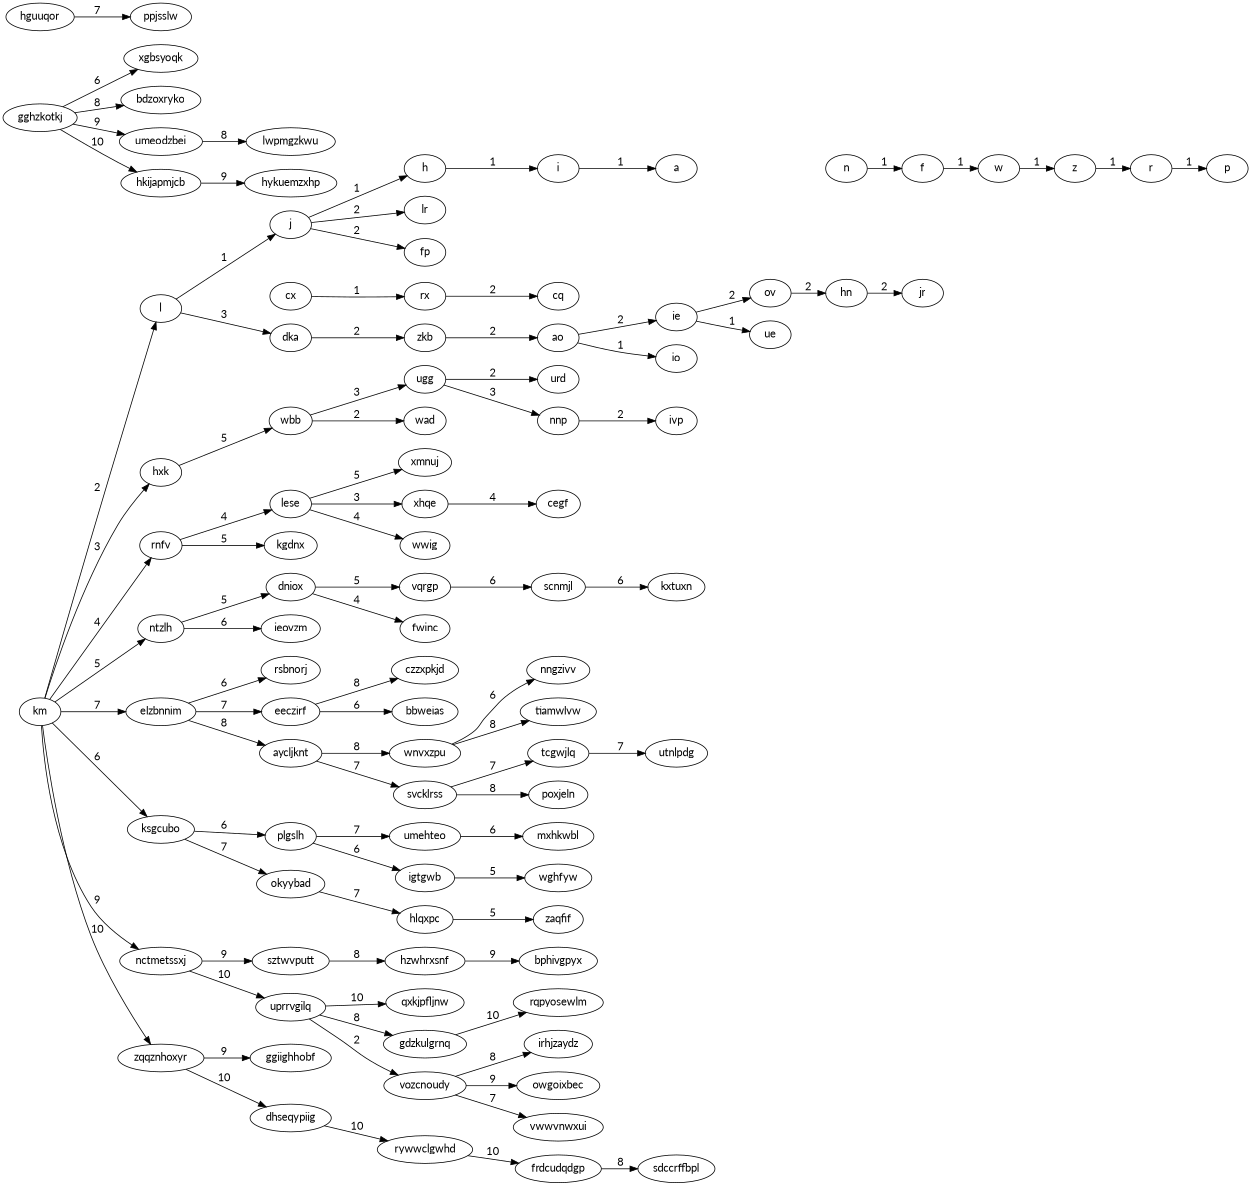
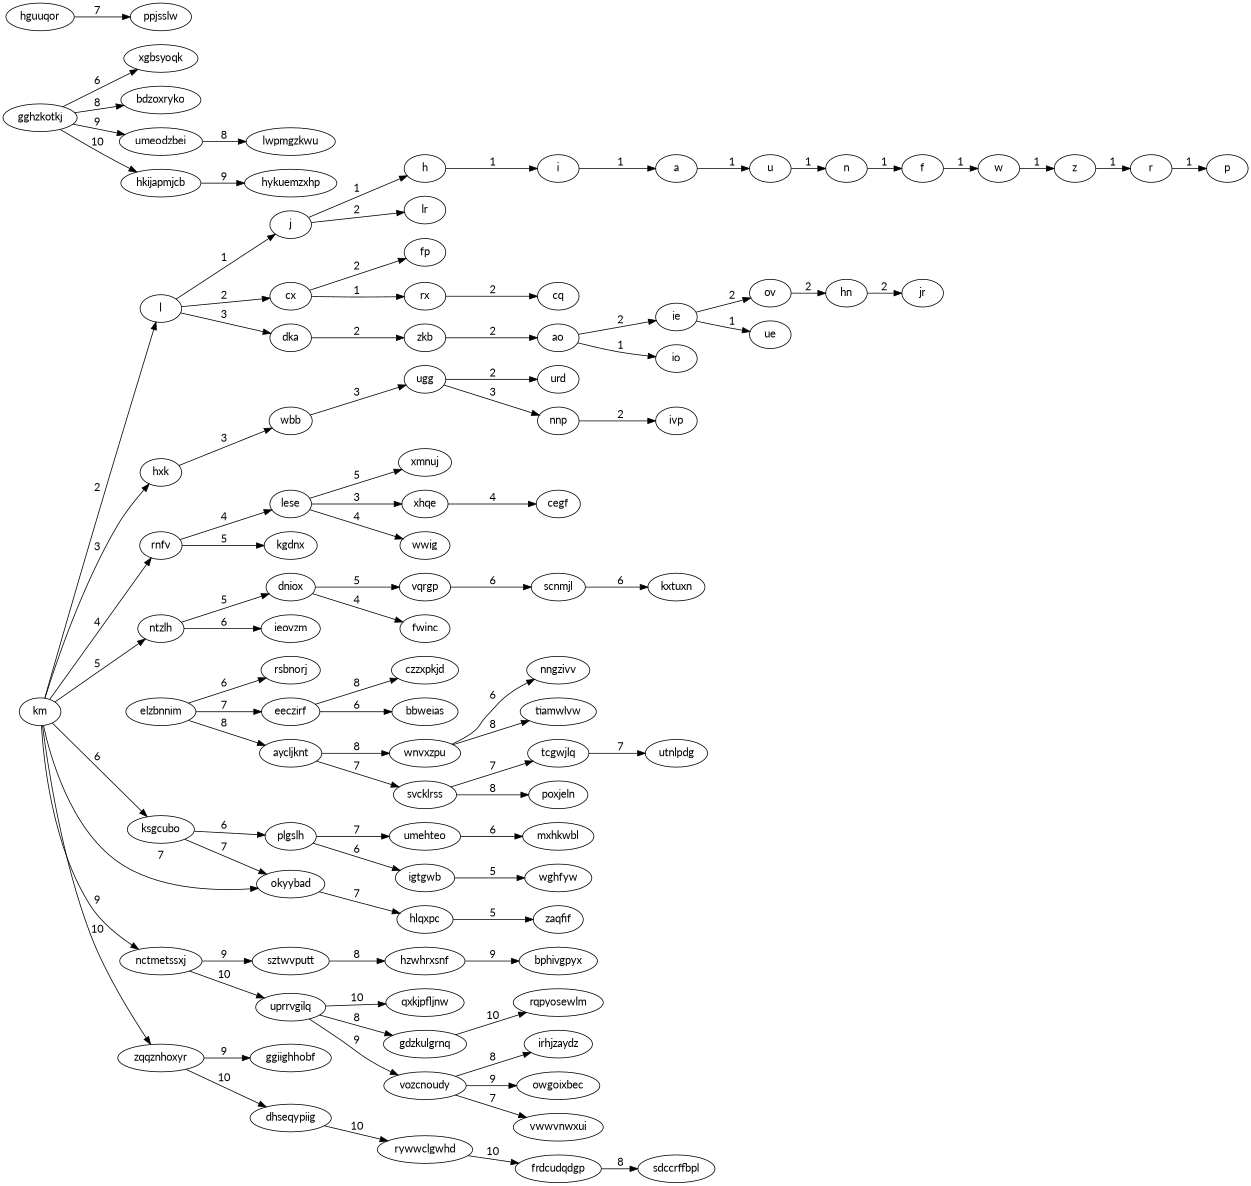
  digraph {
    fontname=Lato
    rankdir=LR
    node [fontname=Lato]
    edge [fontname=Lato]
    km
    l
    hxk
    rnfv
    ntzlh
    ksgcubo
    elzbnnim
    nctmetssxj
    zqqznhoxyr
    j
    cx
    dka
    wbb
    lese
    kgdnx
    dniox
    ieovzm
    plgslh
    okyybad
    rsbnorj
    eeczirf
    aycljknt
    gghzkotkj
    xgbsyoqk
    bdzoxryko
    umeodzbei
    hkijapmjcb
    sztwvputt
    uprrvgilq
    ggiighhobf
    dhseqypiig
    h
    lr
    rx
    fp
    zkb
    i
    a
+   u
    n
    f
    w
    z
    r
    p
    cq
    ao
    io
    ie
    ue
    ov
    hn
    jr
-   wad
    ugg
    urd
    nnp
    ivp
    xhqe
    wwig
    xmnuj
    cegf
    fwinc
    vqrgp
    scnmjl
    kxtuxn
    igtgwb
    umehteo
    hlqxpc
    wghfyw
    mxhkwbl
    zaqfif
    bbweias
    czzxpkjd
    svcklrss
    wnvxzpu
    tcgwjlq
    poxjeln
    nngzivv
    tiamwlvw
    utnlpdg
    hguuqor
    ppjsslw
    lwpmgzkwu
    hykuemzxhp
    hzwhrxsnf
    gdzkulgrnq
    vozcnoudy
    qxkjpfljnw
    bphivgpyx
    rqpyosewlm
    vwwvnwxui
    irhjzaydz
    owgoixbec
    rywwclgwhd
    frdcudqdgp
    sdccrffbpl
    km -> l [label=2]
    km -> hxk [label=3]
    km -> rnfv [label=4]
    km -> ntzlh [label=5]
    km -> ksgcubo [label=6]
-   km -> elzbnnim [label=7]
+   km -> okyybad [label=7]
    km -> nctmetssxj [label=9]
    km -> zqqznhoxyr [label=10]
    l -> j [label=1]
+   l -> cx [label=2]
    l -> dka [label=3]
-   hxk -> wbb [label=5]
+   hxk -> wbb [label=3]
    rnfv -> lese [label=4]
    rnfv -> kgdnx [label=5]
    ntzlh -> dniox [label=5]
    ntzlh -> ieovzm [label=6]
    ksgcubo -> plgslh [label=6]
    ksgcubo -> okyybad [label=7]
    elzbnnim -> rsbnorj [label=6]
    elzbnnim -> eeczirf [label=7]
    elzbnnim -> aycljknt [label=8]
    nctmetssxj -> sztwvputt [label=9]
    nctmetssxj -> uprrvgilq [label=10]
    zqqznhoxyr -> ggiighhobf [label=9]
    zqqznhoxyr -> dhseqypiig [label=10]
    j -> h [label=1]
    j -> lr [label=2]
    cx -> rx [label=1]
-   j -> fp [label=2]
+   cx -> fp [label=2]
    dka -> zkb [label=2]
-   wbb -> wad [label=2]
    wbb -> ugg [label=3]
    lese -> xhqe [label=3]
    lese -> wwig [label=4]
    lese -> xmnuj [label=5]
    dniox -> fwinc [label=4]
    dniox -> vqrgp [label=5]
    plgslh -> igtgwb [label=6]
    plgslh -> umehteo [label=7]
    okyybad -> hlqxpc [label=7]
    eeczirf -> bbweias [label=6]
    eeczirf -> czzxpkjd [label=8]
    aycljknt -> svcklrss [label=7]
    aycljknt -> wnvxzpu [label=8]
    gghzkotkj -> xgbsyoqk [label=6]
    gghzkotkj -> bdzoxryko [label=8]
    gghzkotkj -> umeodzbei [label=9]
    gghzkotkj -> hkijapmjcb [label=10]
    umeodzbei -> lwpmgzkwu [label=8]
    hkijapmjcb -> hykuemzxhp [label=9]
    sztwvputt -> hzwhrxsnf [label=8]
    uprrvgilq -> gdzkulgrnq [label=8]
-   uprrvgilq -> vozcnoudy [label=2]
+   uprrvgilq -> vozcnoudy [label=9]
    uprrvgilq -> qxkjpfljnw [label=10]
    dhseqypiig -> rywwclgwhd [label=10]
    h -> i [label=1]
    rx -> cq [label=2]
    zkb -> ao [label=2]
    i -> a [label=1]
+   a -> u [label=1]
+   u -> n [label=1]
    n -> f [label=1]
    f -> w [label=1]
    w -> z [label=1]
    z -> r [label=1]
    r -> p [label=1]
    ao -> io [label=1]
    ao -> ie [label=2]
    ie -> ue [label=1]
    ie -> ov [label=2]
    ov -> hn [label=2]
    hn -> jr [label=2]
    ugg -> urd [label=2]
    ugg -> nnp [label=3]
    nnp -> ivp [label=2]
    xhqe -> cegf [label=4]
    vqrgp -> scnmjl [label=6]
    scnmjl -> kxtuxn [label=6]
    igtgwb -> wghfyw [label=5]
    umehteo -> mxhkwbl [label=6]
    hlqxpc -> zaqfif [label=5]
    svcklrss -> tcgwjlq [label=7]
    svcklrss -> poxjeln [label=8]
    wnvxzpu -> nngzivv [label=6]
    wnvxzpu -> tiamwlvw [label=8]
    tcgwjlq -> utnlpdg [label=7]
    hguuqor -> ppjsslw [label=7]
    hzwhrxsnf -> bphivgpyx [label=9]
    gdzkulgrnq -> rqpyosewlm [label=10]
    vozcnoudy -> vwwvnwxui [label=7]
    vozcnoudy -> irhjzaydz [label=8]
    vozcnoudy -> owgoixbec [label=9]
    rywwclgwhd -> frdcudqdgp [label=10]
    frdcudqdgp -> sdccrffbpl [label=8]
  }
